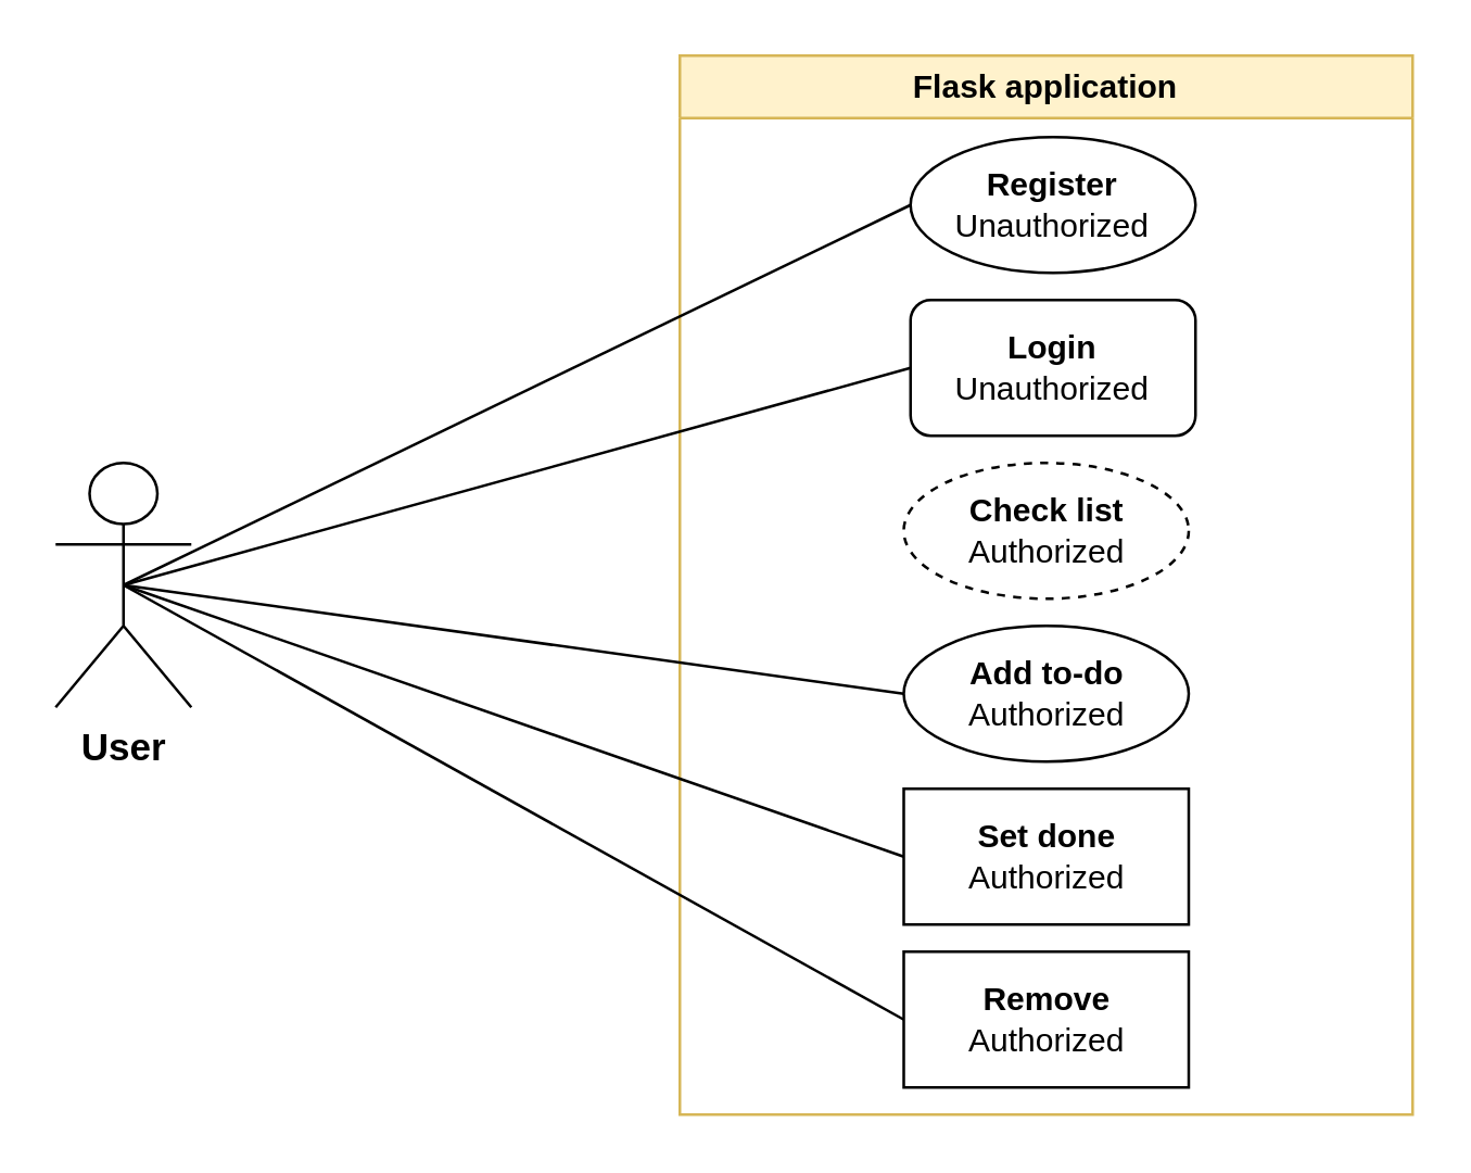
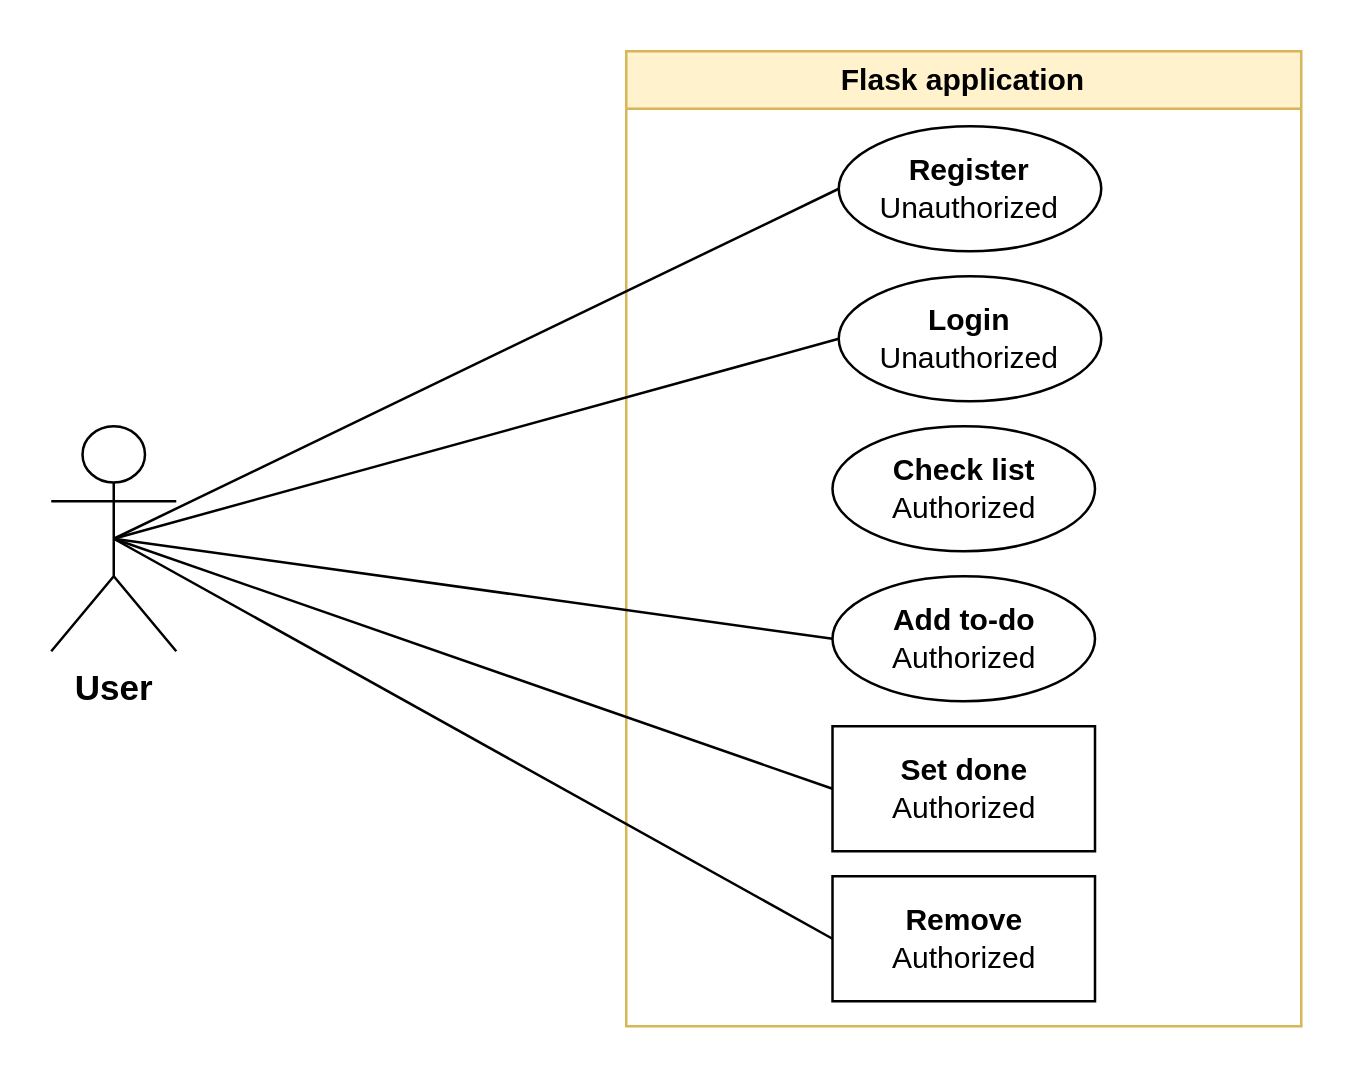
  <mxCell id="0" />
  <mxCell id="1" parent="0" />
  <mxCell id="2" value="&lt;font style=&quot;font-size: 14px;&quot;&gt;&lt;b&gt;User&lt;/b&gt;&lt;/font&gt;" style="shape=umlActor;verticalLabelPosition=bottom;verticalAlign=top;html=1;outlineConnect=0;" parent="1" vertex="1"><mxGeometry x="20" y="170" width="50" height="90" as="geometry" /></mxCell>
  <mxCell id="3" value="Flask application" style="swimlane;whiteSpace=wrap;html=1;fillColor=#fff2cc;strokeColor=#d6b656;" vertex="1" parent="1"><mxGeometry x="250" y="20" width="270" height="390" as="geometry"><mxRectangle x="160" y="80" width="110" height="30" as="alternateBounds" /></mxGeometry></mxCell>
  <mxCell id="4" value="&lt;b&gt;Register&lt;/b&gt;&lt;br style=&quot;border-color: var(--border-color);&quot;&gt;Unauthorized" style="ellipse;whiteSpace=wrap;html=1;align=center;" vertex="1" parent="3"><mxGeometry x="85" y="30" width="105" height="50" as="geometry" /></mxCell>
- <mxCell id="5" value="&lt;b&gt;Login&lt;/b&gt;&lt;br&gt;Unauthorized" style="whiteSpace=wrap;html=1;align=center;rounded=1;" vertex="1" parent="3"><mxGeometry x="85" y="90" width="105" height="50" as="geometry" /></mxCell>
+ <mxCell id="5" value="&lt;b&gt;Login&lt;/b&gt;&lt;br&gt;Unauthorized" style="ellipse;whiteSpace=wrap;html=1;align=center;" vertex="1" parent="3"><mxGeometry x="85" y="90" width="105" height="50" as="geometry" /></mxCell>
  <mxCell id="6" value="&lt;b&gt;Add to-do&lt;/b&gt;&lt;br style=&quot;border-color: var(--border-color);&quot;&gt;Authorized" style="ellipse;whiteSpace=wrap;html=1;align=center;" vertex="1" parent="3"><mxGeometry x="82.5" y="210" width="105" height="50" as="geometry" /></mxCell>
  <mxCell id="7" value="&lt;b&gt;Set done&lt;/b&gt;&lt;br&gt;Authorized" style="whiteSpace=wrap;html=1;align=center;rounded=0;" vertex="1" parent="3"><mxGeometry x="82.5" y="270" width="105" height="50" as="geometry" /></mxCell>
  <mxCell id="8" value="&lt;b&gt;Remove&lt;/b&gt;&lt;br&gt;Authorized" style="whiteSpace=wrap;html=1;align=center;rounded=0;" vertex="1" parent="3"><mxGeometry x="82.5" y="330" width="105" height="50" as="geometry" /></mxCell>
- <mxCell id="9" value="&lt;b&gt;Check list&lt;br&gt;&lt;/b&gt;Authorized" style="ellipse;whiteSpace=wrap;html=1;align=center;dashed=1;" vertex="1" parent="3"><mxGeometry x="82.5" y="150" width="105" height="50" as="geometry" /></mxCell>
+ <mxCell id="9" value="&lt;b&gt;Check list&lt;br&gt;&lt;/b&gt;Authorized" style="ellipse;whiteSpace=wrap;html=1;align=center;" vertex="1" parent="3"><mxGeometry x="82.5" y="150" width="105" height="50" as="geometry" /></mxCell>
  <mxCell id="10" value="" style="endArrow=none;html=1;rounded=0;exitX=0.5;exitY=0.5;exitDx=0;exitDy=0;exitPerimeter=0;entryX=0;entryY=0.5;entryDx=0;entryDy=0;" edge="1" parent="1" source="2" target="4"><mxGeometry width="50" height="50" relative="1" as="geometry"><mxPoint x="110" y="210" as="sourcePoint" /><mxPoint x="160" y="160" as="targetPoint" /></mxGeometry></mxCell>
  <mxCell id="11" value="" style="endArrow=none;html=1;rounded=0;exitX=0.5;exitY=0.5;exitDx=0;exitDy=0;exitPerimeter=0;entryX=0;entryY=0.5;entryDx=0;entryDy=0;" edge="1" parent="1" source="2" target="5"><mxGeometry width="50" height="50" relative="1" as="geometry"><mxPoint x="55" y="225" as="sourcePoint" /><mxPoint x="325" y="85" as="targetPoint" /></mxGeometry></mxCell>
  <mxCell id="12" value="" style="endArrow=none;html=1;rounded=0;exitX=0.5;exitY=0.5;exitDx=0;exitDy=0;exitPerimeter=0;entryX=0;entryY=0.5;entryDx=0;entryDy=0;" edge="1" parent="1" source="2" target="6"><mxGeometry width="50" height="50" relative="1" as="geometry"><mxPoint x="0" y="510" as="sourcePoint" /><mxPoint x="270" y="370" as="targetPoint" /></mxGeometry></mxCell>
  <mxCell id="13" value="" style="endArrow=none;html=1;rounded=0;exitX=0.5;exitY=0.5;exitDx=0;exitDy=0;exitPerimeter=0;entryX=0;entryY=0.5;entryDx=0;entryDy=0;" edge="1" parent="1" source="2" target="7"><mxGeometry width="50" height="50" relative="1" as="geometry"><mxPoint x="40" y="510" as="sourcePoint" /><mxPoint x="120" y="370" as="targetPoint" /></mxGeometry></mxCell>
  <mxCell id="14" value="" style="endArrow=none;html=1;rounded=0;exitX=0.5;exitY=0.5;exitDx=0;exitDy=0;exitPerimeter=0;entryX=0;entryY=0.5;entryDx=0;entryDy=0;" edge="1" parent="1" source="2" target="8"><mxGeometry width="50" height="50" relative="1" as="geometry"><mxPoint x="70" y="520" as="sourcePoint" /><mxPoint x="340" y="380" as="targetPoint" /></mxGeometry></mxCell>
